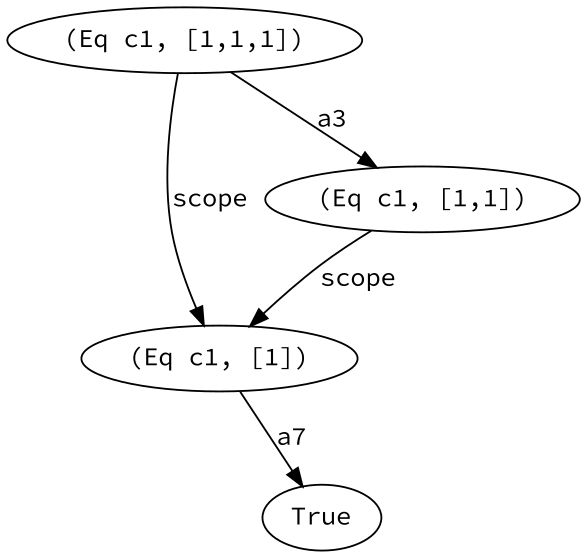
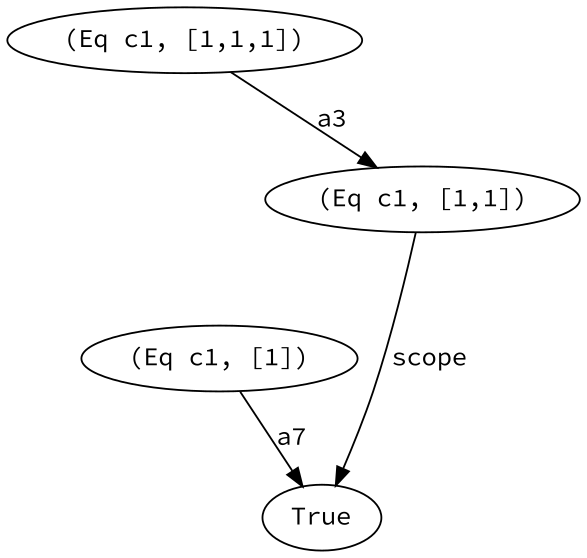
  digraph {
    fontname="Source Code Pro"
    node [fontname="Source Code Pro"]
    edge [fontname="Source Code Pro"]
    n1 [label="(Eq c1, [1])"]
    n2 [label=True]
    n3 [label="(Eq c1, [1,1])"]
    n4 [label="(Eq c1, [1,1,1])"]
    n1 -> n2 [label=a7]
-   n3 -> n1 [label=scope]
-   n4 -> n1 [label=scope]
+   n3 -> n2 [label=scope]
    n4 -> n3 [label=a3]
  }
